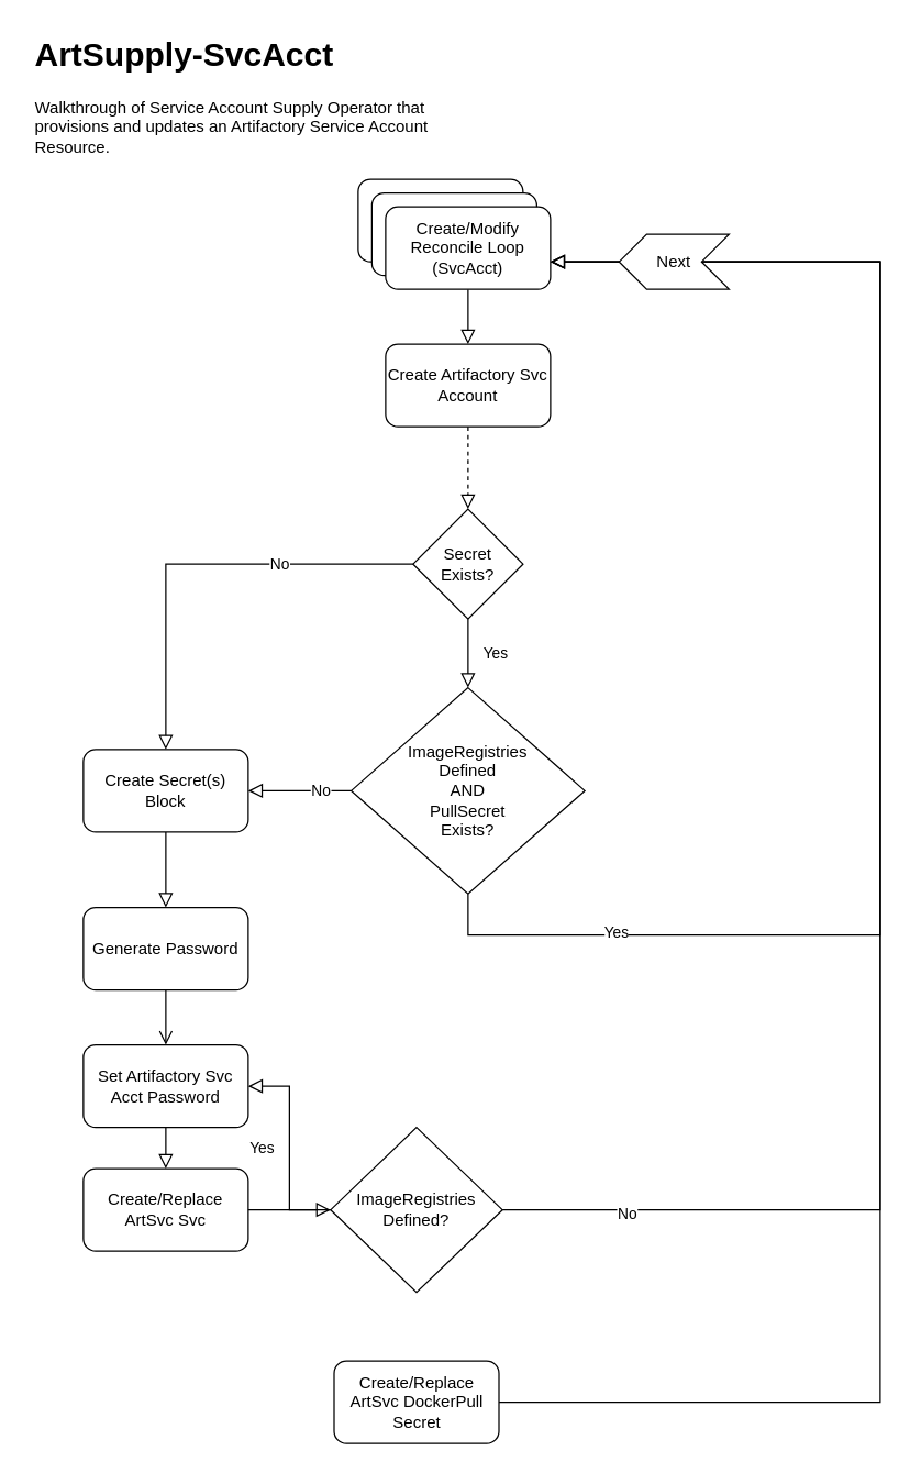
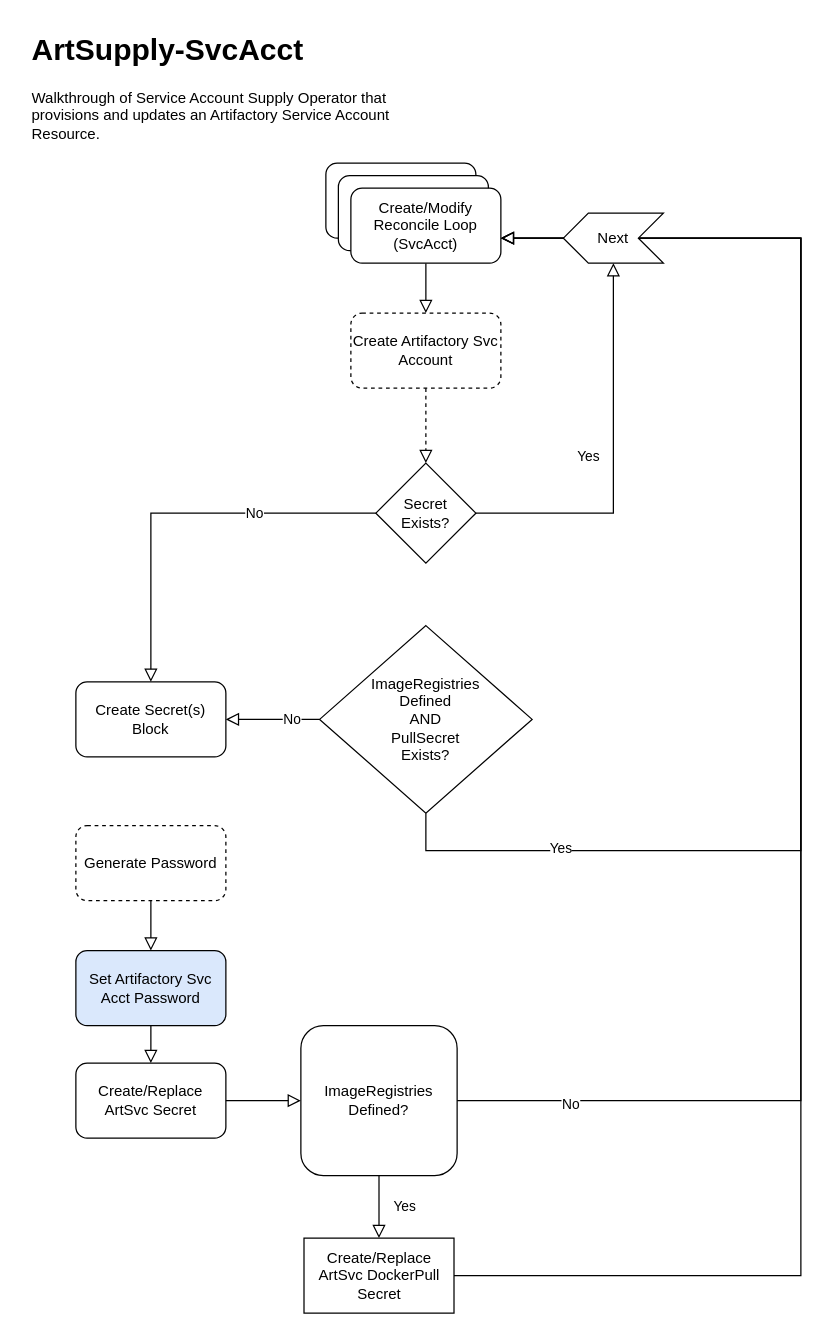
  <mxCell id="0" />
  <mxCell id="1" parent="0" />
  <mxCell id="2" value="" style="rounded=0;html=1;jettySize=auto;orthogonalLoop=1;fontSize=11;endArrow=block;endFill=0;endSize=8;strokeWidth=1;shadow=0;labelBackgroundColor=none;edgeStyle=orthogonalEdgeStyle;" parent="1" source="14" target="3" edge="1"><mxGeometry relative="1" as="geometry"><mxPoint x="339.5" y="220" as="sourcePoint" /><mxPoint x="340" y="260" as="targetPoint" /></mxGeometry></mxCell>
- <mxCell id="3" value="Create Artifactory Svc Account" style="rounded=1;whiteSpace=wrap;html=1;" parent="1" vertex="1"><mxGeometry x="280" y="250" width="120" height="60" as="geometry" /></mxCell>
+ <mxCell id="3" value="Create Artifactory Svc Account" style="rounded=1;whiteSpace=wrap;html=1;dashed=1;" parent="1" vertex="1"><mxGeometry x="280" y="250" width="120" height="60" as="geometry" /></mxCell>
  <mxCell id="4" value="Secret&lt;br&gt;Exists?" style="rhombus;whiteSpace=wrap;html=1;" parent="1" vertex="1"><mxGeometry x="300" y="370" width="80" height="80" as="geometry" /></mxCell>
- <mxCell id="5" value="Yes" style="rounded=0;html=1;jettySize=auto;orthogonalLoop=1;fontSize=11;endArrow=block;endFill=0;endSize=8;strokeWidth=1;shadow=0;labelBackgroundColor=none;edgeStyle=orthogonalEdgeStyle;" parent="1" source="4" target="19" edge="1"><mxGeometry y="20" relative="1" as="geometry"><mxPoint as="offset" /><mxPoint x="260" y="580" as="sourcePoint" /><mxPoint x="340" y="510" as="targetPoint" /></mxGeometry></mxCell>
+ <mxCell id="5" value="Yes" style="rounded=0;html=1;jettySize=auto;orthogonalLoop=1;fontSize=11;endArrow=block;endFill=0;endSize=8;strokeWidth=1;shadow=0;labelBackgroundColor=none;edgeStyle=orthogonalEdgeStyle;" parent="1" source="4" target="32" edge="1"><mxGeometry y="20" relative="1" as="geometry"><mxPoint as="offset" /><mxPoint x="260" y="580" as="sourcePoint" /><mxPoint x="340" y="510" as="targetPoint" /></mxGeometry></mxCell>
  <mxCell id="6" value="" style="rounded=0;html=1;jettySize=auto;orthogonalLoop=1;fontSize=11;endArrow=block;endFill=0;endSize=8;strokeWidth=1;shadow=0;labelBackgroundColor=none;edgeStyle=orthogonalEdgeStyle;dashed=1;" parent="1" source="3" target="4" edge="1"><mxGeometry relative="1" as="geometry"><mxPoint x="760" y="410" as="sourcePoint" /><mxPoint x="760" y="460" as="targetPoint" /></mxGeometry></mxCell>
- <mxCell id="7" value="" style="rounded=0;html=1;jettySize=auto;orthogonalLoop=1;fontSize=11;endArrow=block;endFill=0;endSize=8;strokeWidth=1;shadow=0;labelBackgroundColor=none;edgeStyle=orthogonalEdgeStyle;" parent="1" source="16" target="22" edge="1"><mxGeometry relative="1" as="geometry"><mxPoint x="340" y="695" as="sourcePoint" /><mxPoint x="120" y="710" as="targetPoint" /><Array as="points" /></mxGeometry></mxCell>
  <mxCell id="8" value="" style="edgeStyle=orthogonalEdgeStyle;rounded=0;html=1;jettySize=auto;orthogonalLoop=1;fontSize=11;endArrow=block;endFill=0;endSize=8;strokeWidth=1;shadow=0;labelBackgroundColor=none;" parent="1" source="19" target="14" edge="1"><mxGeometry y="10" relative="1" as="geometry"><mxPoint as="offset" /><mxPoint x="390" y="560" as="sourcePoint" /><mxPoint x="410" y="200" as="targetPoint" /><Array as="points"><mxPoint x="340" y="680" /><mxPoint x="640" y="680" /><mxPoint x="640" y="190" /></Array></mxGeometry></mxCell>
  <mxCell id="9" value="Yes" style="edgeLabel;html=1;align=center;verticalAlign=middle;resizable=0;points=[];" parent="8" vertex="1" connectable="0"><mxGeometry x="-0.741" y="3" relative="1" as="geometry"><mxPoint as="offset" /></mxGeometry></mxCell>
  <mxCell id="10" value="" style="edgeStyle=orthogonalEdgeStyle;rounded=0;html=1;jettySize=auto;orthogonalLoop=1;fontSize=11;endArrow=block;endFill=0;endSize=8;strokeWidth=1;shadow=0;labelBackgroundColor=none;" parent="1" source="27" target="14" edge="1"><mxGeometry y="10" relative="1" as="geometry"><mxPoint as="offset" /><mxPoint x="400" y="1020" as="sourcePoint" /><mxPoint x="410" y="200" as="targetPoint" /><Array as="points"><mxPoint x="640" y="1020" /><mxPoint x="640" y="190" /></Array></mxGeometry></mxCell>
  <mxCell id="11" value="" style="group" parent="1" vertex="1" connectable="0"><mxGeometry x="260" y="130" width="140" height="80" as="geometry" /></mxCell>
  <mxCell id="12" value="Reconcile Loop&lt;br&gt;(Repo)" style="rounded=1;whiteSpace=wrap;html=1;" parent="11" vertex="1"><mxGeometry width="120" height="60" as="geometry" /></mxCell>
  <mxCell id="13" value="Reconcile Loop&lt;br&gt;(Repo)" style="rounded=1;whiteSpace=wrap;html=1;" parent="11" vertex="1"><mxGeometry x="10" y="10" width="120" height="60" as="geometry" /></mxCell>
  <mxCell id="14" value="Create/Modify&lt;br&gt;Reconcile Loop&lt;br&gt;(SvcAcct)" style="rounded=1;whiteSpace=wrap;html=1;" parent="11" vertex="1"><mxGeometry x="20" y="20" width="120" height="60" as="geometry" /></mxCell>
  <mxCell id="15" value="&lt;h1&gt;ArtSupply-SvcAcct&lt;/h1&gt;&lt;p&gt;Walkthrough of Service Account Supply Operator that provisions and updates an Artifactory Service Account Resource.&lt;/p&gt;" style="text;html=1;strokeColor=none;fillColor=none;spacing=5;spacingTop=-20;whiteSpace=wrap;overflow=hidden;rounded=0;" parent="1" vertex="1"><mxGeometry x="20" y="20" width="300" height="100" as="geometry" /></mxCell>
  <mxCell id="16" value="Create Secret(s)&lt;br&gt;Block" style="rounded=1;whiteSpace=wrap;html=1;" parent="1" vertex="1"><mxGeometry x="60" y="545" width="120" height="60" as="geometry" /></mxCell>
  <mxCell id="17" value="" style="rounded=0;html=1;jettySize=auto;orthogonalLoop=1;fontSize=11;endArrow=block;endFill=0;endSize=8;strokeWidth=1;shadow=0;labelBackgroundColor=none;edgeStyle=orthogonalEdgeStyle;" parent="1" source="4" target="16" edge="1"><mxGeometry relative="1" as="geometry"><mxPoint x="350" y="320" as="sourcePoint" /><mxPoint x="350" y="380" as="targetPoint" /></mxGeometry></mxCell>
  <mxCell id="18" value="No" style="edgeLabel;html=1;align=center;verticalAlign=middle;resizable=0;points=[];" parent="17" vertex="1" connectable="0"><mxGeometry x="-0.376" y="-1" relative="1" as="geometry"><mxPoint as="offset" /></mxGeometry></mxCell>
  <mxCell id="19" value="ImageRegistries&lt;br&gt;Defined&lt;br&gt;AND&lt;br&gt;PullSecret&lt;br&gt;Exists?" style="rhombus;whiteSpace=wrap;html=1;" parent="1" vertex="1"><mxGeometry x="255" y="500" width="170" height="150" as="geometry" /></mxCell>
  <mxCell id="20" value="" style="rounded=0;html=1;jettySize=auto;orthogonalLoop=1;fontSize=11;endArrow=block;endFill=0;endSize=8;strokeWidth=1;shadow=0;labelBackgroundColor=none;edgeStyle=orthogonalEdgeStyle;" parent="1" source="19" target="16" edge="1"><mxGeometry relative="1" as="geometry"><mxPoint x="390" y="420" as="sourcePoint" /><mxPoint x="590" y="470" as="targetPoint" /></mxGeometry></mxCell>
  <mxCell id="21" value="No" style="edgeLabel;html=1;align=center;verticalAlign=middle;resizable=0;points=[];" parent="20" vertex="1" connectable="0"><mxGeometry x="-0.376" y="-1" relative="1" as="geometry"><mxPoint as="offset" /></mxGeometry></mxCell>
- <mxCell id="22" value="Generate Password" style="rounded=1;whiteSpace=wrap;html=1;" parent="1" vertex="1"><mxGeometry x="60" y="660" width="120" height="60" as="geometry" /></mxCell>
- <mxCell id="23" value="Set Artifactory Svc Acct Password" style="rounded=1;whiteSpace=wrap;html=1;" parent="1" vertex="1"><mxGeometry x="60" y="760" width="120" height="60" as="geometry" /></mxCell>
- <mxCell id="24" value="" style="rounded=0;html=1;jettySize=auto;orthogonalLoop=1;fontSize=11;endArrow=open;endFill=0;endSize=8;strokeWidth=1;shadow=0;labelBackgroundColor=none;edgeStyle=orthogonalEdgeStyle;" parent="1" source="22" target="23" edge="1"><mxGeometry relative="1" as="geometry"><mxPoint x="130" y="615" as="sourcePoint" /><mxPoint x="130" y="670" as="targetPoint" /><Array as="points" /></mxGeometry></mxCell>
- <mxCell id="25" value="Create/Replace ArtSvc Svc" style="rounded=1;whiteSpace=wrap;html=1;" parent="1" vertex="1"><mxGeometry x="60" y="850" width="120" height="60" as="geometry" /></mxCell>
- <mxCell id="26" value="ImageRegistries Defined?" style="rhombus;whiteSpace=wrap;html=1;" parent="1" vertex="1"><mxGeometry x="240" y="820" width="125" height="120" as="geometry" /></mxCell>
- <mxCell id="27" value="Create/Replace&lt;br&gt;ArtSvc DockerPull Secret" style="rounded=1;whiteSpace=wrap;html=1;" parent="1" vertex="1"><mxGeometry x="242.5" y="990" width="120" height="60" as="geometry" /></mxCell>
+ <mxCell id="22" value="Generate Password" style="rounded=1;whiteSpace=wrap;html=1;dashed=1;" parent="1" vertex="1"><mxGeometry x="60" y="660" width="120" height="60" as="geometry" /></mxCell>
+ <mxCell id="23" value="Set Artifactory Svc Acct Password" style="rounded=1;whiteSpace=wrap;html=1;fillColor=#dae8fc;" parent="1" vertex="1"><mxGeometry x="60" y="760" width="120" height="60" as="geometry" /></mxCell>
+ <mxCell id="24" value="" style="rounded=0;html=1;jettySize=auto;orthogonalLoop=1;fontSize=11;endArrow=block;endFill=0;endSize=8;strokeWidth=1;shadow=0;labelBackgroundColor=none;edgeStyle=orthogonalEdgeStyle;" parent="1" source="22" target="23" edge="1"><mxGeometry relative="1" as="geometry"><mxPoint x="130" y="615" as="sourcePoint" /><mxPoint x="130" y="670" as="targetPoint" /><Array as="points" /></mxGeometry></mxCell>
+ <mxCell id="25" value="Create/Replace ArtSvc Secret" style="rounded=1;whiteSpace=wrap;html=1;" parent="1" vertex="1"><mxGeometry x="60" y="850" width="120" height="60" as="geometry" /></mxCell>
+ <mxCell id="26" value="ImageRegistries Defined?" style="whiteSpace=wrap;html=1;rounded=1;" parent="1" vertex="1"><mxGeometry x="240" y="820" width="125" height="120" as="geometry" /></mxCell>
+ <mxCell id="27" value="Create/Replace&lt;br&gt;ArtSvc DockerPull Secret" style="whiteSpace=wrap;html=1;rounded=0;" parent="1" vertex="1"><mxGeometry x="242.5" y="990" width="120" height="60" as="geometry" /></mxCell>
  <mxCell id="28" value="" style="rounded=0;html=1;jettySize=auto;orthogonalLoop=1;fontSize=11;endArrow=block;endFill=0;endSize=8;strokeWidth=1;shadow=0;labelBackgroundColor=none;edgeStyle=orthogonalEdgeStyle;" parent="1" source="23" target="25" edge="1"><mxGeometry relative="1" as="geometry"><mxPoint x="130" y="730" as="sourcePoint" /><mxPoint x="130" y="770" as="targetPoint" /><Array as="points" /></mxGeometry></mxCell>
  <mxCell id="29" value="" style="rounded=0;html=1;jettySize=auto;orthogonalLoop=1;fontSize=11;endArrow=block;endFill=0;endSize=8;strokeWidth=1;shadow=0;labelBackgroundColor=none;edgeStyle=orthogonalEdgeStyle;" parent="1" source="25" target="26" edge="1"><mxGeometry relative="1" as="geometry"><mxPoint x="130" y="730" as="sourcePoint" /><mxPoint x="130" y="770" as="targetPoint" /><Array as="points" /></mxGeometry></mxCell>
  <mxCell id="30" value="" style="edgeStyle=orthogonalEdgeStyle;rounded=0;html=1;jettySize=auto;orthogonalLoop=1;fontSize=11;endArrow=block;endFill=0;endSize=8;strokeWidth=1;shadow=0;labelBackgroundColor=none;" parent="1" source="26" target="14" edge="1"><mxGeometry y="10" relative="1" as="geometry"><mxPoint as="offset" /><mxPoint x="372.5" y="1030" as="sourcePoint" /><mxPoint x="410" y="200" as="targetPoint" /><Array as="points"><mxPoint x="640" y="880" /><mxPoint x="640" y="190" /></Array></mxGeometry></mxCell>
  <mxCell id="31" value="No" style="edgeLabel;html=1;align=center;verticalAlign=middle;resizable=0;points=[];" parent="30" vertex="1" connectable="0"><mxGeometry x="-0.85" y="-2" relative="1" as="geometry"><mxPoint as="offset" /></mxGeometry></mxCell>
  <mxCell id="32" value="Next" style="shape=step;perimeter=stepPerimeter;whiteSpace=wrap;html=1;fixedSize=1;direction=west;" parent="1" vertex="1"><mxGeometry x="450" y="170" width="80" height="40" as="geometry" /></mxCell>
- <mxCell id="33" value="Yes" style="rounded=0;html=1;jettySize=auto;orthogonalLoop=1;fontSize=11;endArrow=block;endFill=0;endSize=8;strokeWidth=1;shadow=0;labelBackgroundColor=none;edgeStyle=orthogonalEdgeStyle;" parent="1" source="26" target="23" edge="1"><mxGeometry y="20" relative="1" as="geometry"><mxPoint as="offset" /><mxPoint x="350" y="460" as="sourcePoint" /><mxPoint x="350" y="510" as="targetPoint" /></mxGeometry></mxCell>
+ <mxCell id="33" value="Yes" style="rounded=0;html=1;jettySize=auto;orthogonalLoop=1;fontSize=11;endArrow=block;endFill=0;endSize=8;strokeWidth=1;shadow=0;labelBackgroundColor=none;edgeStyle=orthogonalEdgeStyle;" parent="1" source="26" target="27" edge="1"><mxGeometry y="20" relative="1" as="geometry"><mxPoint as="offset" /><mxPoint x="350" y="460" as="sourcePoint" /><mxPoint x="350" y="510" as="targetPoint" /></mxGeometry></mxCell>
